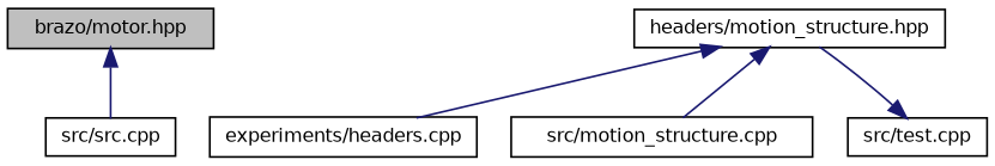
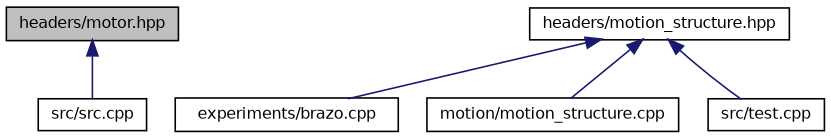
  digraph {
    node [color=black fillcolor=white fontname=Helvetica fontsize=10 shape=record style=filled]
    edge [color=midnightblue dir=back fontname=Helvetica fontsize=10 labelfontname=Helvetica labelfontsize=10 style=solid]
-   n1 [fillcolor=grey75 fontcolor=black height=0.2 label="brazo/motor.hpp" width=0.4]
+   n1 [fillcolor=grey75 fontcolor=black height=0.2 label="headers/motor.hpp" width=0.4]
    n2 [height=0.2 label="src/src.cpp" width=0.4]
    n3 [height=0.2 label="headers/motion_structure.hpp" width=0.4]
-   n4 [height=0.2 label="experiments/headers.cpp" width=0.4]
-   n5 [height=0.2 label="src/motion_structure.cpp" width=0.4]
+   n4 [height=0.2 label="experiments/brazo.cpp" width=0.4]
+   n5 [height=0.2 label="motion/motion_structure.cpp" width=0.4]
    n6 [height=0.2 label="src/test.cpp" width=0.4]
    n1 -> n2
    n3 -> n4
    n3 -> n5
-   n6 -> n3
+   n3 -> n6
  }
